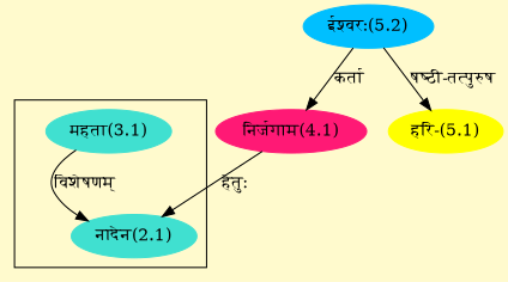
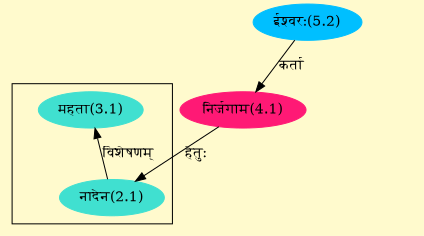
  digraph {
    bgcolor=lemonchiffon1
    compound=true
    rankdir=BT
    node [color="#40E0D0" style=filled]
    edge [dir=back]
    n1 [label="नादेन(2.1)"]
    n2 [label="महता(3.1)"]
    n3 [color="#FF1975" label="निर्जगाम(4.1)"]
    n4 [color="#00BFFF" label="ईश्वरः(5.2)"]
-   n5 [color="#FFFF00" label="हरि-(5.1)"]
    subgraph cluster_1 {
      n1
      n2
    }
    n1 -> n3 [label="हेतुः"]
-   n1 -> n2 [label="विशेषणम्"]
+   n2 -> n1 [label="विशेषणम्"]
    n3 -> n4 [label="कर्ता"]
-   n5 -> n4 [label="षष्ठी-तत्पुरुष"]
  }
